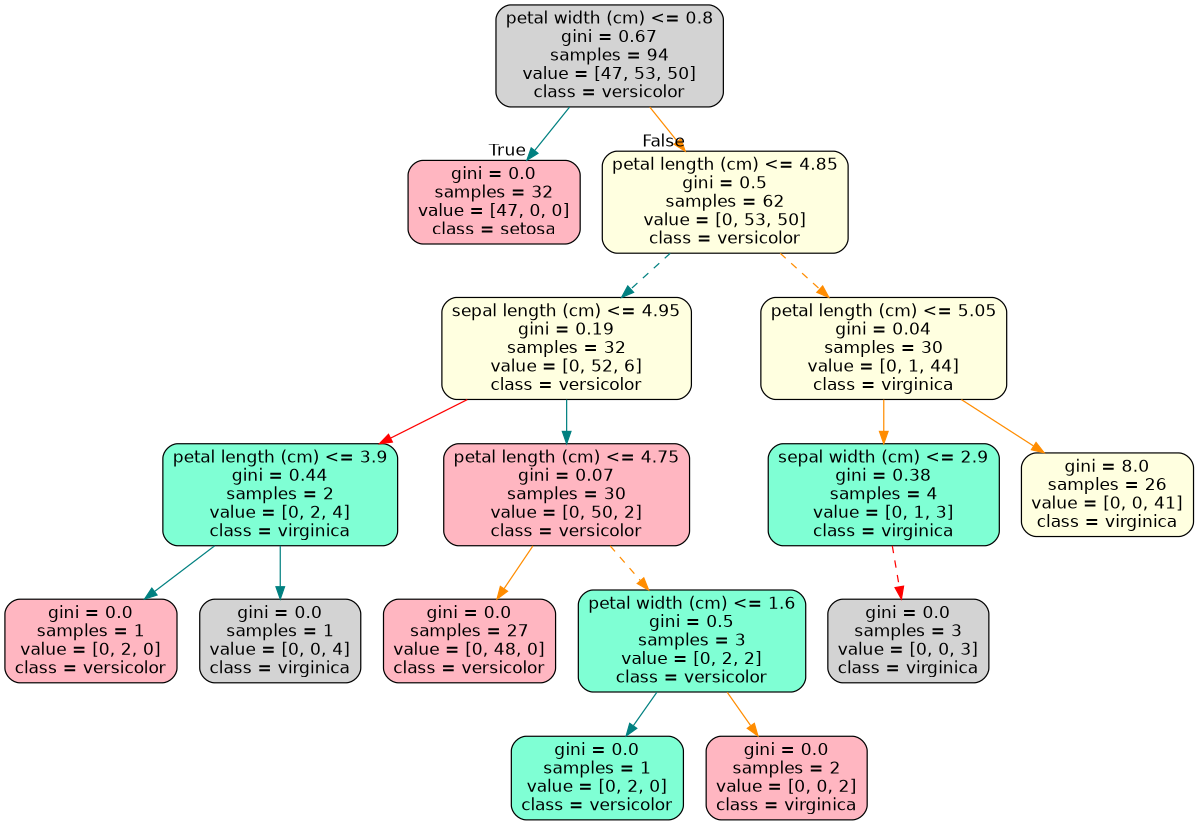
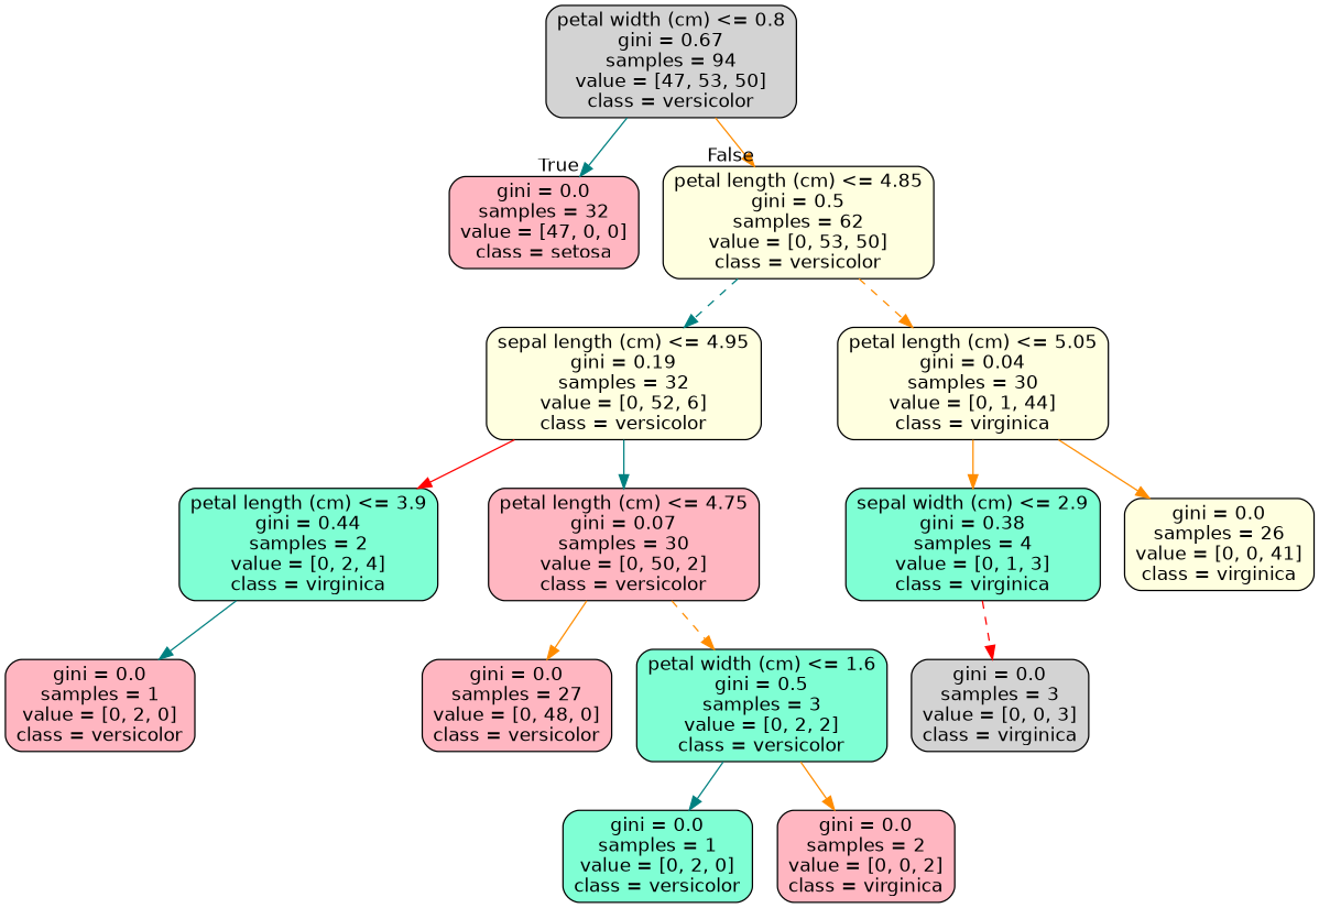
  digraph {
    node [color=black fillcolor=lightpink fontname=helvetica shape=box style="filled, rounded"]
    edge [color=darkorange fontname=helvetica style=solid]
    n1 [fillcolor=lightgrey label="petal width (cm) <= 0.8\ngini = 0.67\nsamples = 94\nvalue = [47, 53, 50]\nclass = versicolor"]
    n2 [label="gini = 0.0\nsamples = 32\nvalue = [47, 0, 0]\nclass = setosa"]
    n3 [fillcolor=lightyellow label="petal length (cm) <= 4.85\ngini = 0.5\nsamples = 62\nvalue = [0, 53, 50]\nclass = versicolor"]
    n4 [fillcolor=lightyellow label="sepal length (cm) <= 4.95\ngini = 0.19\nsamples = 32\nvalue = [0, 52, 6]\nclass = versicolor"]
    n5 [fillcolor=lightyellow label="petal length (cm) <= 5.05\ngini = 0.04\nsamples = 30\nvalue = [0, 1, 44]\nclass = virginica"]
    n6 [fillcolor=aquamarine label="petal length (cm) <= 3.9\ngini = 0.44\nsamples = 2\nvalue = [0, 2, 4]\nclass = virginica"]
    n7 [label="petal length (cm) <= 4.75\ngini = 0.07\nsamples = 30\nvalue = [0, 50, 2]\nclass = versicolor"]
    n8 [fillcolor=aquamarine label="sepal width (cm) <= 2.9\ngini = 0.38\nsamples = 4\nvalue = [0, 1, 3]\nclass = virginica"]
-   n9 [fillcolor=lightyellow label="gini = 8.0\nsamples = 26\nvalue = [0, 0, 41]\nclass = virginica"]
+   n9 [fillcolor=lightyellow label="gini = 0.0\nsamples = 26\nvalue = [0, 0, 41]\nclass = virginica"]
    n10 [label="gini = 0.0\nsamples = 1\nvalue = [0, 2, 0]\nclass = versicolor"]
-   n11 [fillcolor=lightgrey label="gini = 0.0\nsamples = 1\nvalue = [0, 0, 4]\nclass = virginica"]
    n12 [label="gini = 0.0\nsamples = 27\nvalue = [0, 48, 0]\nclass = versicolor"]
    n13 [fillcolor=aquamarine label="petal width (cm) <= 1.6\ngini = 0.5\nsamples = 3\nvalue = [0, 2, 2]\nclass = versicolor"]
    n14 [fillcolor=aquamarine label="gini = 0.0\nsamples = 1\nvalue = [0, 2, 0]\nclass = versicolor"]
    n15 [label="gini = 0.0\nsamples = 2\nvalue = [0, 0, 2]\nclass = virginica"]
    n16 [fillcolor=lightgrey label="gini = 0.0\nsamples = 3\nvalue = [0, 0, 3]\nclass = virginica"]
    n1 -> n2 [color=teal headlabel=True labelangle=45 labeldistance=2.5]
    n1 -> n3 [headlabel=False labelangle=-45 labeldistance=2.5]
    n3 -> n4 [color=teal style=dashed]
    n3 -> n5 [style=dashed]
    n4 -> n6 [color=red]
    n4 -> n7 [color=teal]
    n5 -> n8
    n5 -> n9
    n6 -> n10 [color=teal]
-   n6 -> n11 [color=teal]
    n7 -> n12
    n7 -> n13 [style=dashed]
    n8 -> n16 [color=red style=dashed]
    n13 -> n14 [color=teal]
    n13 -> n15
  }
